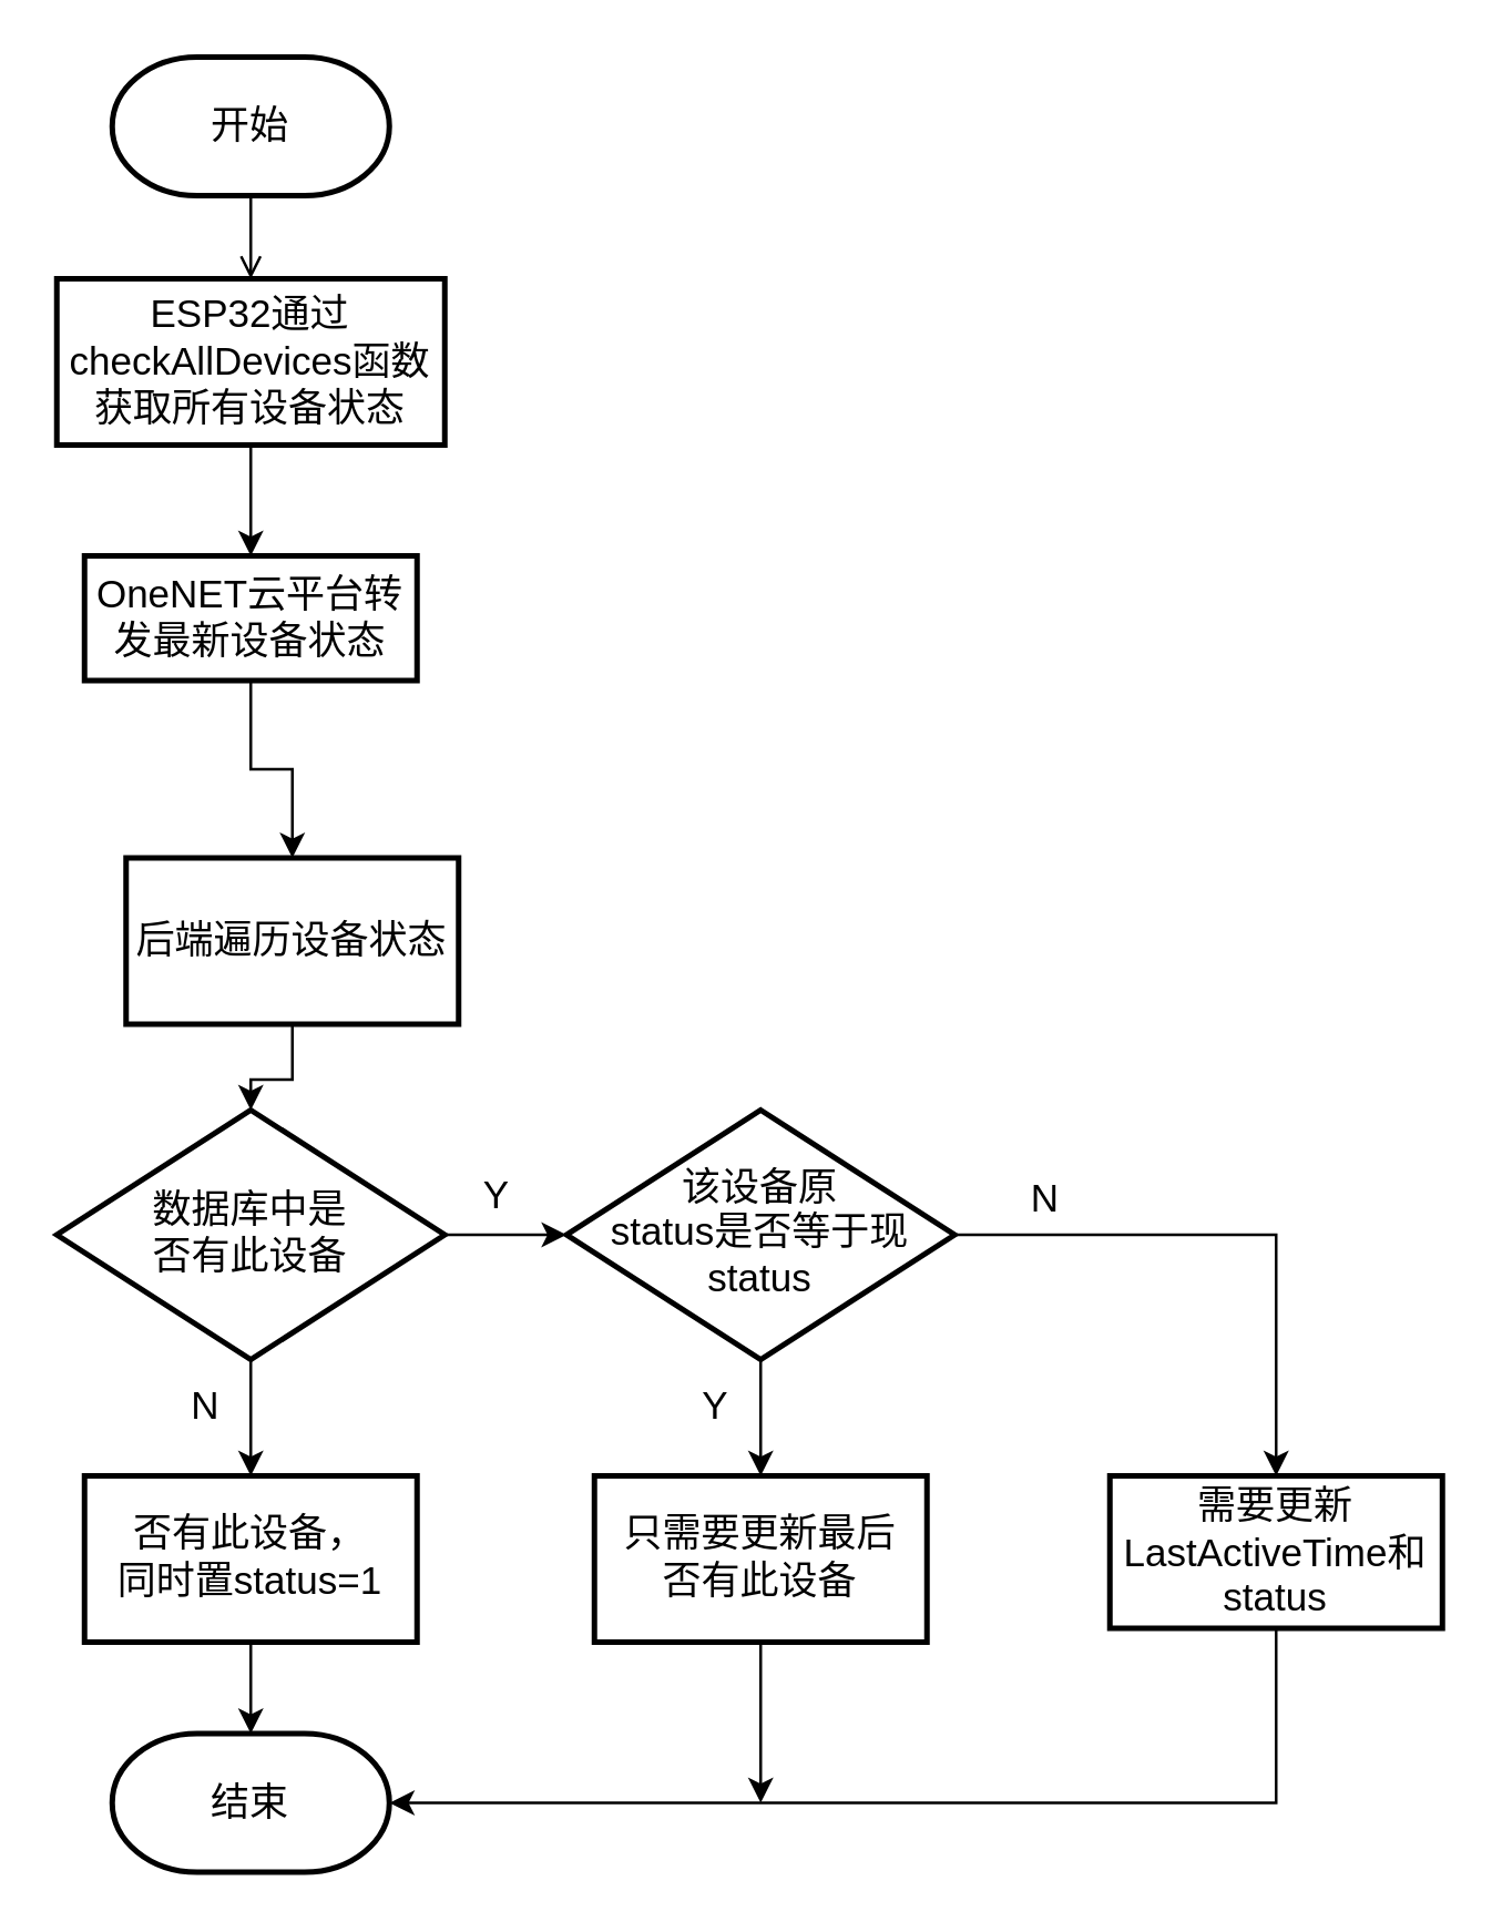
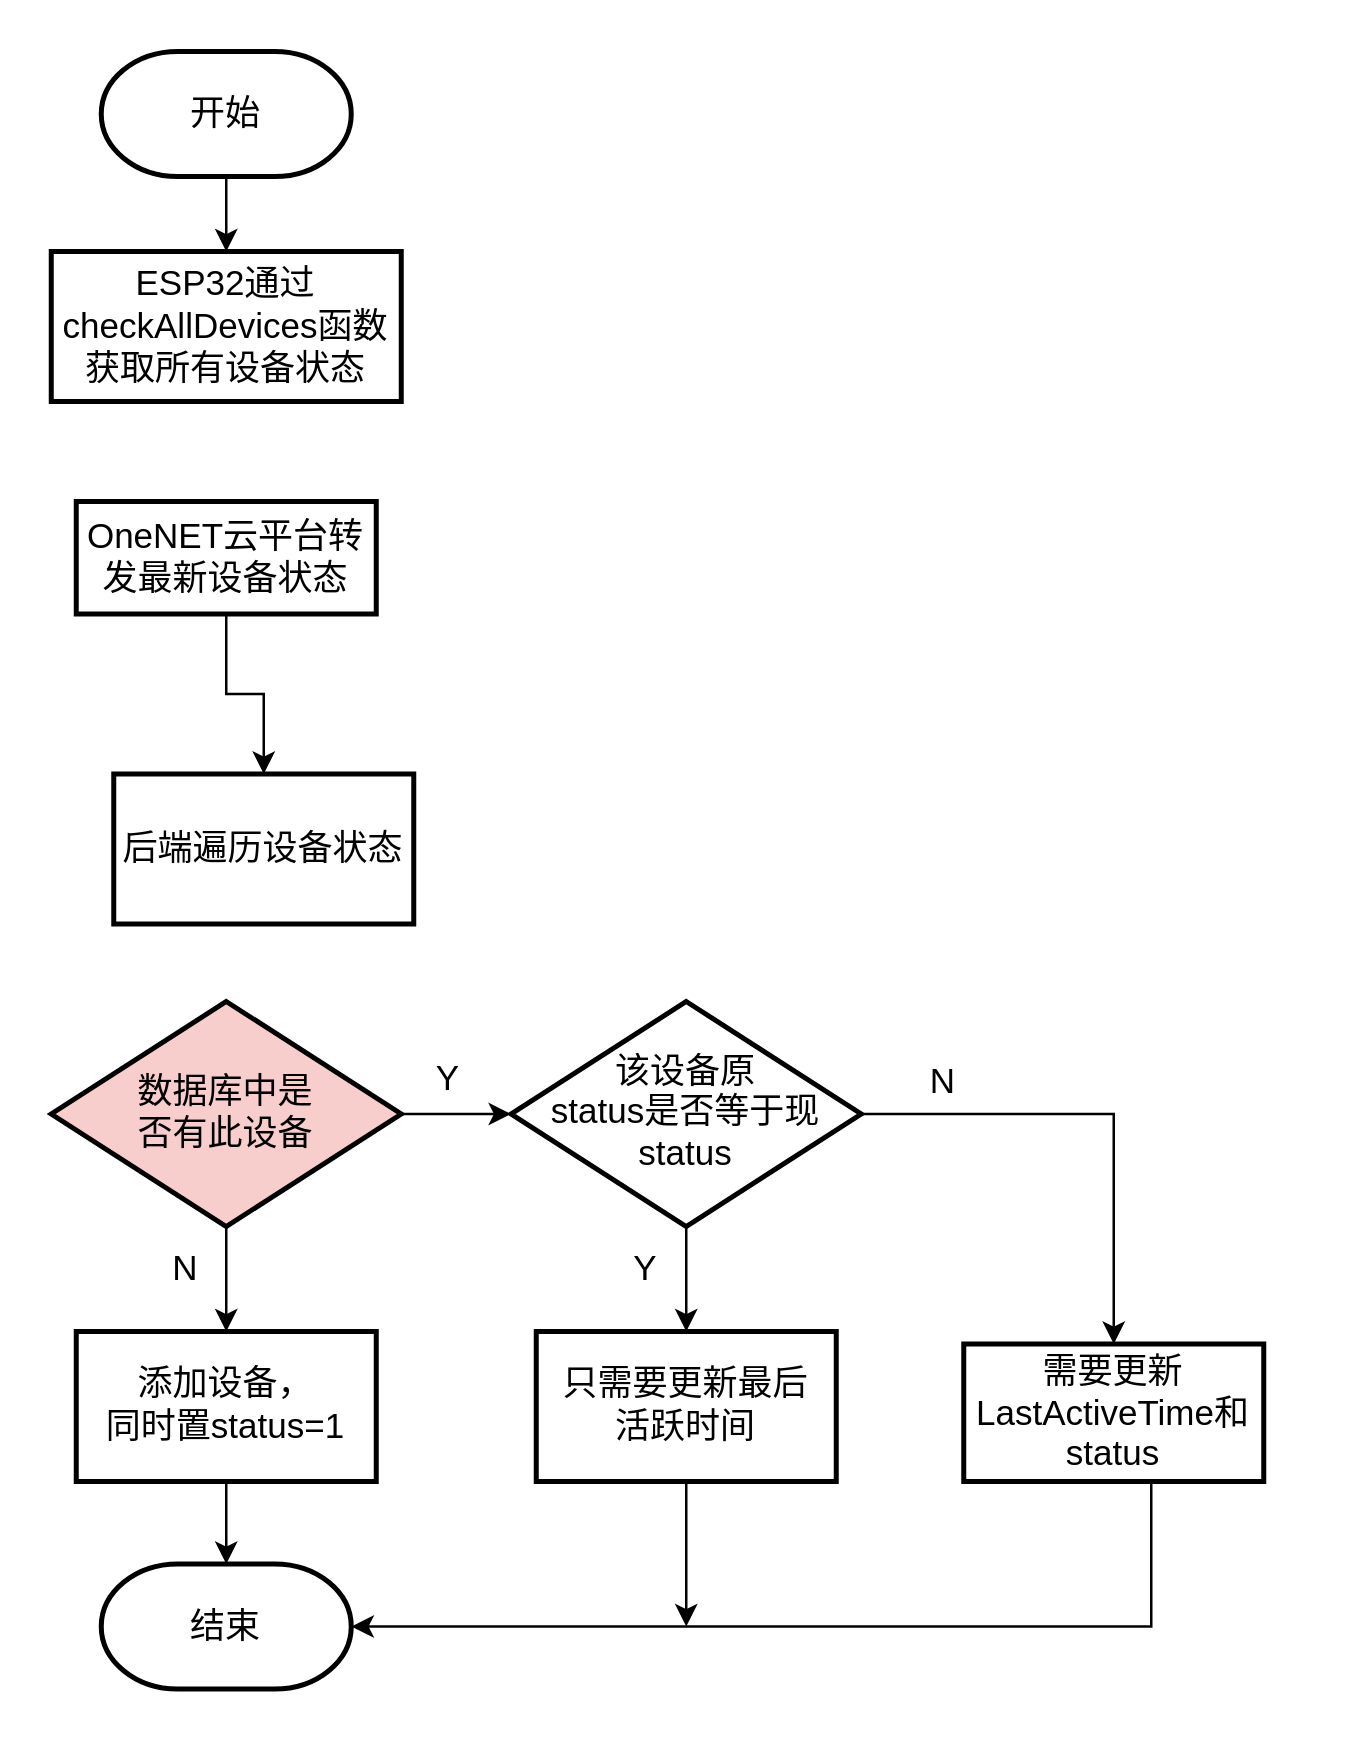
  <mxCell id="0" />
  <mxCell id="1" parent="0" />
- <mxCell id="2" value="" style="edgeStyle=orthogonalEdgeStyle;rounded=0;orthogonalLoop=1;jettySize=auto;html=1;endArrow=open;" edge="1" parent="1" source="3" target="5"><mxGeometry relative="1" as="geometry" /></mxCell>
+ <mxCell id="2" value="" style="edgeStyle=orthogonalEdgeStyle;rounded=0;orthogonalLoop=1;jettySize=auto;html=1;" edge="1" parent="1" source="3" target="5"><mxGeometry relative="1" as="geometry" /></mxCell>
  <mxCell id="3" value="&lt;font style=&quot;font-size: 14px;&quot;&gt;开始&lt;/font&gt;" style="strokeWidth=2;html=1;shape=mxgraph.flowchart.terminator;whiteSpace=wrap;" vertex="1" parent="1"><mxGeometry x="40" y="20" width="100" height="50" as="geometry" /></mxCell>
- <mxCell id="4" value="" style="edgeStyle=orthogonalEdgeStyle;rounded=0;orthogonalLoop=1;jettySize=auto;html=1;" edge="1" parent="1" source="5" target="7"><mxGeometry relative="1" as="geometry" /></mxCell>
  <mxCell id="5" value="&lt;p class=&quot;MsoNormal&quot;&gt;&lt;font style=&quot;font-size: 14px;&quot;&gt;&lt;font style=&quot;&quot;&gt;ESP32&lt;/font&gt;&lt;font style=&quot;&quot;&gt;通过&lt;/font&gt;&lt;font style=&quot;&quot;&gt;checkAllDevices&lt;/font&gt;&lt;font style=&quot;&quot;&gt;函数获取所有设备状态&lt;/font&gt;&lt;/font&gt;&lt;/p&gt;" style="whiteSpace=wrap;html=1;strokeWidth=2;" vertex="1" parent="1"><mxGeometry x="20" y="100" width="140" height="60" as="geometry" /></mxCell>
  <mxCell id="6" value="" style="edgeStyle=orthogonalEdgeStyle;rounded=0;orthogonalLoop=1;jettySize=auto;html=1;" edge="1" parent="1" source="7" target="9"><mxGeometry relative="1" as="geometry" /></mxCell>
  <mxCell id="7" value="&lt;div style=&quot;line-height: 30%;&quot;&gt;&lt;p class=&quot;MsoNormal&quot;&gt;&lt;span style=&quot;font-size: 14px; background-color: transparent; color: light-dark(rgb(0, 0, 0), rgb(255, 255, 255));&quot;&gt;OneNET云平台转&lt;/span&gt;&lt;/p&gt;&lt;p class=&quot;MsoNormal&quot;&gt;&lt;span style=&quot;font-size: 14px; background-color: transparent; color: light-dark(rgb(0, 0, 0), rgb(255, 255, 255));&quot;&gt;发&lt;/span&gt;&lt;span style=&quot;background-color: transparent; color: light-dark(rgb(0, 0, 0), rgb(255, 255, 255)); font-size: 14px;&quot;&gt;最新设备状态&lt;/span&gt;&lt;/p&gt;&lt;/div&gt;" style="whiteSpace=wrap;html=1;strokeWidth=2;" vertex="1" parent="1"><mxGeometry x="30" y="200" width="120" height="45" as="geometry" /></mxCell>
- <mxCell id="8" value="" style="edgeStyle=orthogonalEdgeStyle;rounded=0;orthogonalLoop=1;jettySize=auto;html=1;" edge="1" parent="1" source="9" target="12"><mxGeometry relative="1" as="geometry" /></mxCell>
  <mxCell id="9" value="&lt;p class=&quot;MsoNormal&quot;&gt;&lt;font style=&quot;font-size: 14px;&quot; face=&quot;Helvetica&quot;&gt;后端遍历设备状态&lt;/font&gt;&lt;/p&gt;" style="whiteSpace=wrap;html=1;strokeWidth=2;" vertex="1" parent="1"><mxGeometry x="45" y="309" width="120" height="60" as="geometry" /></mxCell>
  <mxCell id="10" value="" style="edgeStyle=orthogonalEdgeStyle;rounded=0;orthogonalLoop=1;jettySize=auto;html=1;" edge="1" parent="1" source="12" target="15"><mxGeometry relative="1" as="geometry" /></mxCell>
  <mxCell id="11" value="" style="edgeStyle=orthogonalEdgeStyle;rounded=0;orthogonalLoop=1;jettySize=auto;html=1;" edge="1" parent="1" source="12" target="20"><mxGeometry relative="1" as="geometry" /></mxCell>
- <mxCell id="12" value="&lt;div style=&quot;line-height: 30%;&quot;&gt;&lt;p class=&quot;MsoNormal&quot;&gt;&lt;span style=&quot;line-height: 30%;&quot;&gt;&lt;font style=&quot;font-size: 14px;&quot;&gt;数据库中是&lt;/font&gt;&lt;/span&gt;&lt;/p&gt;&lt;p class=&quot;MsoNormal&quot;&gt;&lt;span style=&quot;background-color: transparent; color: light-dark(rgb(0, 0, 0), rgb(255, 255, 255)); line-height: 30%;&quot;&gt;&lt;font style=&quot;font-size: 14px;&quot;&gt;否有此设备&lt;/font&gt;&lt;/span&gt;&lt;/p&gt;&lt;/div&gt;" style="rhombus;whiteSpace=wrap;html=1;strokeWidth=2;" vertex="1" parent="1"><mxGeometry x="20" y="400" width="140" height="90" as="geometry" /></mxCell>
+ <mxCell id="12" value="&lt;div style=&quot;line-height: 30%;&quot;&gt;&lt;p class=&quot;MsoNormal&quot;&gt;&lt;span style=&quot;line-height: 30%;&quot;&gt;&lt;font style=&quot;font-size: 14px;&quot;&gt;数据库中是&lt;/font&gt;&lt;/span&gt;&lt;/p&gt;&lt;p class=&quot;MsoNormal&quot;&gt;&lt;span style=&quot;background-color: transparent; color: light-dark(rgb(0, 0, 0), rgb(255, 255, 255)); line-height: 30%;&quot;&gt;&lt;font style=&quot;font-size: 14px;&quot;&gt;否有此设备&lt;/font&gt;&lt;/span&gt;&lt;/p&gt;&lt;/div&gt;" style="rhombus;whiteSpace=wrap;html=1;strokeWidth=2;fillColor=#f8cecc;" vertex="1" parent="1"><mxGeometry x="20" y="400" width="140" height="90" as="geometry" /></mxCell>
  <mxCell id="13" value="" style="edgeStyle=orthogonalEdgeStyle;rounded=0;orthogonalLoop=1;jettySize=auto;html=1;" edge="1" parent="1" source="15" target="22"><mxGeometry relative="1" as="geometry" /></mxCell>
  <mxCell id="14" value="" style="edgeStyle=orthogonalEdgeStyle;rounded=0;orthogonalLoop=1;jettySize=auto;html=1;" edge="1" parent="1" source="15" target="17"><mxGeometry relative="1" as="geometry" /></mxCell>
  <mxCell id="15" value="&lt;div style=&quot;line-height: 30%;&quot;&gt;&lt;p class=&quot;MsoNormal&quot;&gt;&lt;span style=&quot;background-color: transparent; color: light-dark(rgb(0, 0, 0), rgb(255, 255, 255));&quot;&gt;&lt;font style=&quot;font-size: 14px;&quot;&gt;该设备原&lt;/font&gt;&lt;/span&gt;&lt;/p&gt;&lt;p class=&quot;MsoNormal&quot;&gt;&lt;font style=&quot;font-size: 14px;&quot;&gt;&lt;span style=&quot;background-color: transparent; color: light-dark(rgb(0, 0, 0), rgb(255, 255, 255));&quot;&gt;status是否等于&lt;/span&gt;&lt;span style=&quot;background-color: transparent; color: light-dark(rgb(0, 0, 0), rgb(255, 255, 255));&quot;&gt;现&lt;/span&gt;&lt;/font&gt;&lt;/p&gt;&lt;p class=&quot;MsoNormal&quot;&gt;&lt;font style=&quot;font-size: 14px;&quot;&gt;&lt;span style=&quot;background-color: transparent; color: light-dark(rgb(0, 0, 0), rgb(255, 255, 255));&quot;&gt;status&lt;/span&gt;&lt;/font&gt;&lt;/p&gt;&lt;/div&gt;" style="rhombus;whiteSpace=wrap;html=1;strokeWidth=2;" vertex="1" parent="1"><mxGeometry x="204" y="400" width="140" height="90" as="geometry" /></mxCell>
  <mxCell id="16" value="" style="edgeStyle=orthogonalEdgeStyle;rounded=0;orthogonalLoop=1;jettySize=auto;html=1;" edge="1" parent="1" source="17"><mxGeometry relative="1" as="geometry"><mxPoint x="274" y="650" as="targetPoint" /></mxGeometry></mxCell>
- <mxCell id="17" value="&lt;div style=&quot;line-height: 30%;&quot;&gt;&lt;p class=&quot;MsoNormal&quot;&gt;&lt;span style=&quot;line-height: 30%;&quot;&gt;&lt;font style=&quot;font-size: 14px;&quot; face=&quot;Helvetica&quot;&gt;只需要更新最后&lt;/font&gt;&lt;/span&gt;&lt;/p&gt;&lt;p class=&quot;MsoNormal&quot;&gt;&lt;span style=&quot;line-height: 30%;&quot;&gt;&lt;font style=&quot;font-size: 14px;&quot; face=&quot;Helvetica&quot;&gt;否有此设备&lt;/font&gt;&lt;/span&gt;&lt;/p&gt;&lt;/div&gt;" style="whiteSpace=wrap;html=1;strokeWidth=2;" vertex="1" parent="1"><mxGeometry x="214" y="532" width="120" height="60" as="geometry" /></mxCell>
+ <mxCell id="17" value="&lt;div style=&quot;line-height: 30%;&quot;&gt;&lt;p class=&quot;MsoNormal&quot;&gt;&lt;span style=&quot;line-height: 30%;&quot;&gt;&lt;font style=&quot;font-size: 14px;&quot; face=&quot;Helvetica&quot;&gt;只需要更新最后&lt;/font&gt;&lt;/span&gt;&lt;/p&gt;&lt;p class=&quot;MsoNormal&quot;&gt;&lt;span style=&quot;line-height: 30%;&quot;&gt;&lt;font style=&quot;font-size: 14px;&quot; face=&quot;Helvetica&quot;&gt;活跃时间&lt;/font&gt;&lt;/span&gt;&lt;/p&gt;&lt;/div&gt;" style="whiteSpace=wrap;html=1;strokeWidth=2;" vertex="1" parent="1"><mxGeometry x="214" y="532" width="120" height="60" as="geometry" /></mxCell>
  <mxCell id="18" value="&lt;font style=&quot;font-size: 14px;&quot;&gt;结束&lt;/font&gt;" style="strokeWidth=2;html=1;shape=mxgraph.flowchart.terminator;whiteSpace=wrap;" vertex="1" parent="1"><mxGeometry x="40" y="625" width="100" height="50" as="geometry" /></mxCell>
  <mxCell id="19" value="" style="edgeStyle=orthogonalEdgeStyle;rounded=0;orthogonalLoop=1;jettySize=auto;html=1;" edge="1" parent="1" source="20" target="18"><mxGeometry relative="1" as="geometry" /></mxCell>
- <mxCell id="20" value="&lt;div style=&quot;line-height: 30%;&quot;&gt;&lt;p class=&quot;MsoNormal&quot;&gt;&lt;span style=&quot;line-height: 30%;&quot;&gt;&lt;font style=&quot;&quot; face=&quot;Helvetica&quot;&gt;&lt;font style=&quot;font-size: 14px;&quot;&gt;否有此设备，&lt;/font&gt;&lt;/font&gt;&lt;/span&gt;&lt;/p&gt;&lt;p class=&quot;MsoNormal&quot;&gt;&lt;span style=&quot;line-height: 30%;&quot;&gt;&lt;font style=&quot;font-size: 14px;&quot; face=&quot;Helvetica&quot;&gt;&lt;font style=&quot;&quot;&gt;同时置&lt;/font&gt;&lt;font style=&quot;&quot;&gt;status=1&lt;/font&gt;&lt;/font&gt;&lt;/span&gt;&lt;/p&gt;&lt;/div&gt;" style="whiteSpace=wrap;html=1;strokeWidth=2;" vertex="1" parent="1"><mxGeometry x="30" y="532" width="120" height="60" as="geometry" /></mxCell>
+ <mxCell id="20" value="&lt;div style=&quot;line-height: 30%;&quot;&gt;&lt;p class=&quot;MsoNormal&quot;&gt;&lt;span style=&quot;line-height: 30%;&quot;&gt;&lt;font style=&quot;&quot; face=&quot;Helvetica&quot;&gt;&lt;font style=&quot;font-size: 14px;&quot;&gt;添加设备，&lt;/font&gt;&lt;/font&gt;&lt;/span&gt;&lt;/p&gt;&lt;p class=&quot;MsoNormal&quot;&gt;&lt;span style=&quot;line-height: 30%;&quot;&gt;&lt;font style=&quot;font-size: 14px;&quot; face=&quot;Helvetica&quot;&gt;&lt;font style=&quot;&quot;&gt;同时置&lt;/font&gt;&lt;font style=&quot;&quot;&gt;status=1&lt;/font&gt;&lt;/font&gt;&lt;/span&gt;&lt;/p&gt;&lt;/div&gt;" style="whiteSpace=wrap;html=1;strokeWidth=2;" vertex="1" parent="1"><mxGeometry x="30" y="532" width="120" height="60" as="geometry" /></mxCell>
  <mxCell id="21" value="" style="edgeStyle=orthogonalEdgeStyle;rounded=0;orthogonalLoop=1;jettySize=auto;html=1;" edge="1" parent="1" source="22"><mxGeometry relative="1" as="geometry"><mxPoint x="140" y="650" as="targetPoint" /><Array as="points"><mxPoint x="460" y="650" /></Array></mxGeometry></mxCell>
- <mxCell id="22" value="&lt;p class=&quot;MsoNormal&quot;&gt;&lt;font style=&quot;font-size: 14px;&quot; face=&quot;Helvetica&quot;&gt;&lt;font style=&quot;&quot;&gt;需要更新&lt;/font&gt;&lt;font style=&quot;&quot;&gt;LastActiveTime&lt;/font&gt;&lt;font style=&quot;&quot;&gt;和&lt;/font&gt;&lt;font style=&quot;&quot;&gt;status&lt;/font&gt;&lt;/font&gt;&lt;span style=&quot;mso-spacerun:'yes';font-family:Calibri;mso-fareast-font-family:宋体;&lt;br/&gt;mso-bidi-font-family:'Times New Roman';font-size:10.5pt;mso-font-kerning:1.0pt;&quot;&gt;&lt;/span&gt;&lt;/p&gt;" style="whiteSpace=wrap;html=1;strokeWidth=2;" vertex="1" parent="1"><mxGeometry x="400" y="532" width="120" height="55" as="geometry" /></mxCell>
+ <mxCell id="22" value="&lt;p class=&quot;MsoNormal&quot;&gt;&lt;font style=&quot;font-size: 14px;&quot; face=&quot;Helvetica&quot;&gt;&lt;font style=&quot;&quot;&gt;需要更新&lt;/font&gt;&lt;font style=&quot;&quot;&gt;LastActiveTime&lt;/font&gt;&lt;font style=&quot;&quot;&gt;和&lt;/font&gt;&lt;font style=&quot;&quot;&gt;status&lt;/font&gt;&lt;/font&gt;&lt;span style=&quot;mso-spacerun:'yes';font-family:Calibri;mso-fareast-font-family:宋体;&lt;br/&gt;mso-bidi-font-family:'Times New Roman';font-size:10.5pt;mso-font-kerning:1.0pt;&quot;&gt;&lt;/span&gt;&lt;/p&gt;" style="whiteSpace=wrap;html=1;strokeWidth=2;" vertex="1" parent="1"><mxGeometry x="385" y="537" width="120" height="55" as="geometry" /></mxCell>
  <mxCell id="23" value="&lt;font style=&quot;font-size: 14px;&quot;&gt;N&lt;/font&gt;" style="text;html=1;align=center;verticalAlign=middle;whiteSpace=wrap;rounded=0;" vertex="1" parent="1"><mxGeometry x="44" y="492" width="60" height="30" as="geometry" /></mxCell>
  <mxCell id="24" value="&lt;font style=&quot;font-size: 14px;&quot;&gt;Y&lt;/font&gt;" style="text;html=1;align=center;verticalAlign=middle;whiteSpace=wrap;rounded=0;" vertex="1" parent="1"><mxGeometry x="228" y="492" width="60" height="30" as="geometry" /></mxCell>
  <mxCell id="25" value="&lt;font style=&quot;font-size: 14px;&quot;&gt;Y&lt;/font&gt;" style="text;html=1;align=center;verticalAlign=middle;whiteSpace=wrap;rounded=0;" vertex="1" parent="1"><mxGeometry x="149" y="416" width="60" height="30" as="geometry" /></mxCell>
  <mxCell id="26" value="&lt;font style=&quot;font-size: 14px;&quot;&gt;N&lt;/font&gt;" style="text;html=1;align=center;verticalAlign=middle;whiteSpace=wrap;rounded=0;" vertex="1" parent="1"><mxGeometry x="347" y="417" width="60" height="30" as="geometry" /></mxCell>
